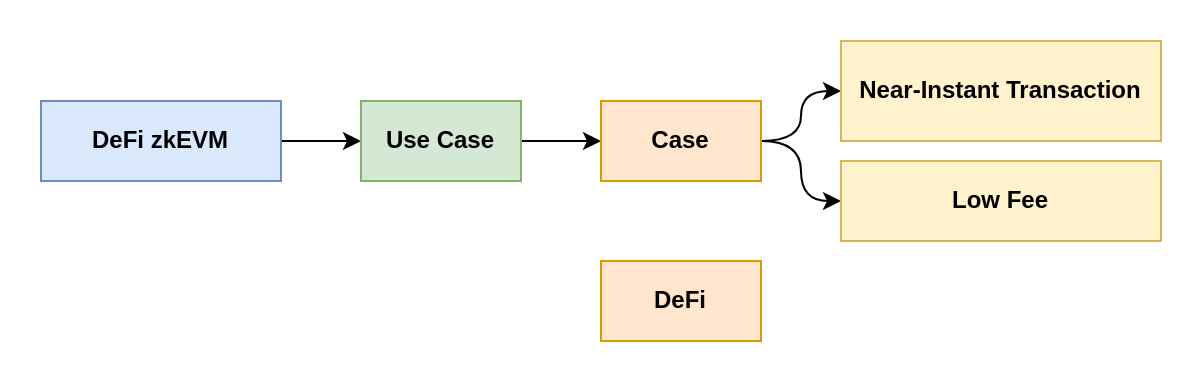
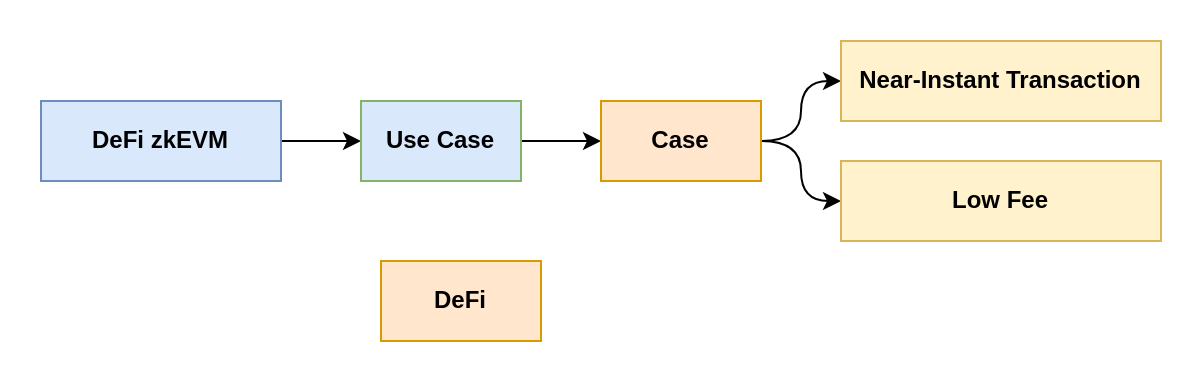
  <mxCell id="0" />
  <mxCell id="1" parent="0" />
  <mxCell id="2" style="edgeStyle=orthogonalEdgeStyle;rounded=0;orthogonalLoop=1;jettySize=auto;html=1;exitX=1;exitY=0.5;exitDx=0;exitDy=0;" edge="1" parent="1" source="3" target="5"><mxGeometry relative="1" as="geometry" /></mxCell>
  <mxCell id="3" value="&lt;b&gt;DeFi zkEVM&lt;/b&gt;" style="rounded=0;whiteSpace=wrap;html=1;fillColor=#dae8fc;strokeColor=#6c8ebf;" vertex="1" parent="1"><mxGeometry x="20" y="50" width="120" height="40" as="geometry" /></mxCell>
  <mxCell id="4" style="edgeStyle=orthogonalEdgeStyle;rounded=0;orthogonalLoop=1;jettySize=auto;html=1;exitX=1;exitY=0.5;exitDx=0;exitDy=0;" edge="1" parent="1" source="5" target="8"><mxGeometry relative="1" as="geometry" /></mxCell>
- <mxCell id="5" value="&lt;b&gt;Use Case&lt;/b&gt;" style="rounded=0;whiteSpace=wrap;html=1;fillColor=#d5e8d4;strokeColor=#82b366;" vertex="1" parent="1"><mxGeometry x="180" y="50" width="80" height="40" as="geometry" /></mxCell>
+ <mxCell id="5" value="&lt;b&gt;Use Case&lt;/b&gt;" style="rounded=0;whiteSpace=wrap;html=1;fillColor=#dae8fc;strokeColor=#82b366;" vertex="1" parent="1"><mxGeometry x="180" y="50" width="80" height="40" as="geometry" /></mxCell>
  <mxCell id="6" style="edgeStyle=orthogonalEdgeStyle;orthogonalLoop=1;jettySize=auto;html=1;exitX=1;exitY=0.5;exitDx=0;exitDy=0;curved=1;" edge="1" parent="1" source="8" target="9"><mxGeometry relative="1" as="geometry" /></mxCell>
  <mxCell id="7" style="edgeStyle=orthogonalEdgeStyle;orthogonalLoop=1;jettySize=auto;html=1;exitX=1;exitY=0.5;exitDx=0;exitDy=0;entryX=0;entryY=0.5;entryDx=0;entryDy=0;curved=1;" edge="1" parent="1" source="8" target="10"><mxGeometry relative="1" as="geometry" /></mxCell>
  <mxCell id="8" value="&lt;b&gt;Case&lt;/b&gt;" style="rounded=0;whiteSpace=wrap;html=1;fillColor=#ffe6cc;strokeColor=#d79b00;" vertex="1" parent="1"><mxGeometry x="300" y="50" width="80" height="40" as="geometry" /></mxCell>
- <mxCell id="9" value="&lt;b&gt;Near-Instant Transaction&lt;/b&gt;" style="rounded=0;whiteSpace=wrap;html=1;fillColor=#fff2cc;strokeColor=#d6b656;" vertex="1" parent="1"><mxGeometry x="420" y="20" width="160" height="50" as="geometry" /></mxCell>
+ <mxCell id="9" value="&lt;b&gt;Near-Instant Transaction&lt;/b&gt;" style="rounded=0;whiteSpace=wrap;html=1;fillColor=#fff2cc;strokeColor=#d6b656;" vertex="1" parent="1"><mxGeometry x="420" y="20" width="160" height="40" as="geometry" /></mxCell>
  <mxCell id="10" value="&lt;b&gt;Low Fee&lt;/b&gt;" style="rounded=0;whiteSpace=wrap;html=1;fillColor=#fff2cc;strokeColor=#d6b656;" vertex="1" parent="1"><mxGeometry x="420" y="80" width="160" height="40" as="geometry" /></mxCell>
- <mxCell id="11" value="&lt;b&gt;DeFi&lt;/b&gt;" style="rounded=0;whiteSpace=wrap;html=1;fillColor=#ffe6cc;strokeColor=#d79b00;" vertex="1" parent="1"><mxGeometry x="300" y="130" width="80" height="40" as="geometry" /></mxCell>
+ <mxCell id="11" value="&lt;b&gt;DeFi&lt;/b&gt;" style="rounded=0;whiteSpace=wrap;html=1;fillColor=#ffe6cc;strokeColor=#d79b00;" vertex="1" parent="1"><mxGeometry x="190" y="130" width="80" height="40" as="geometry" /></mxCell>
